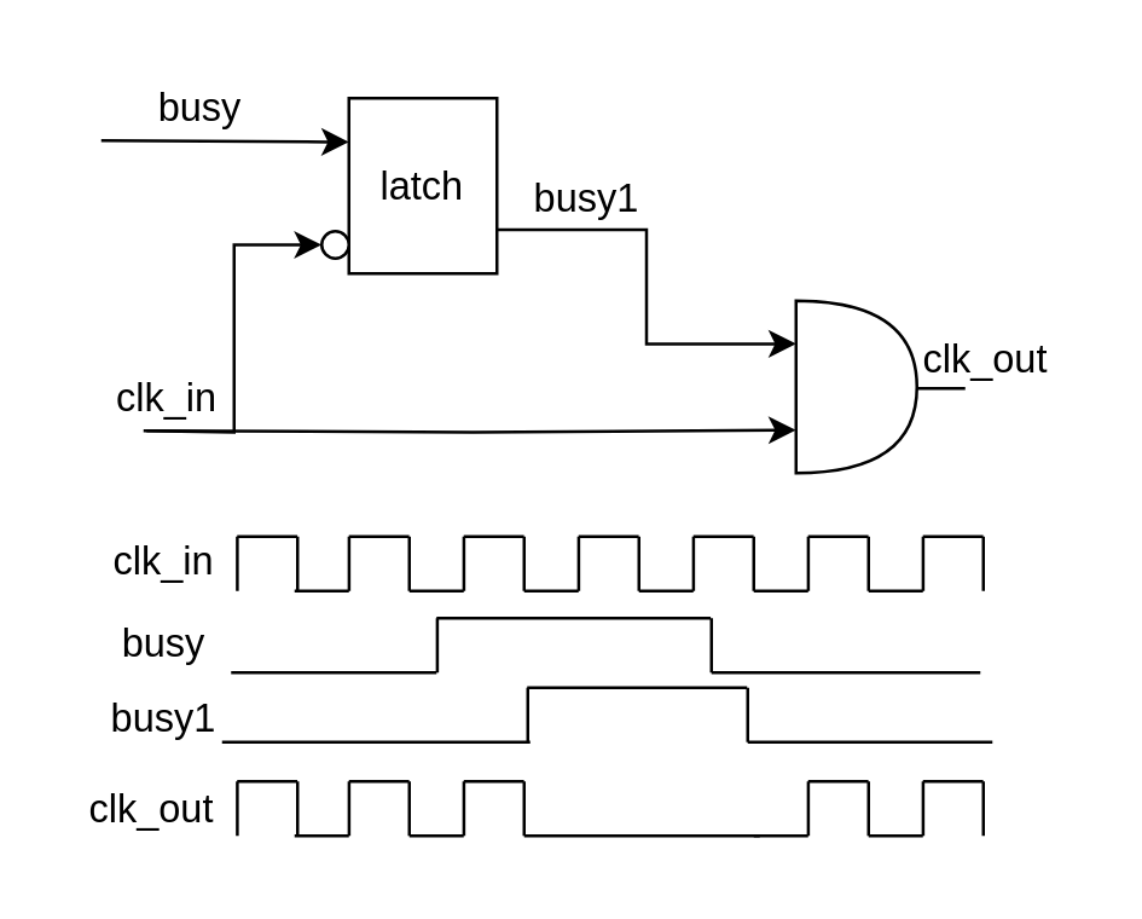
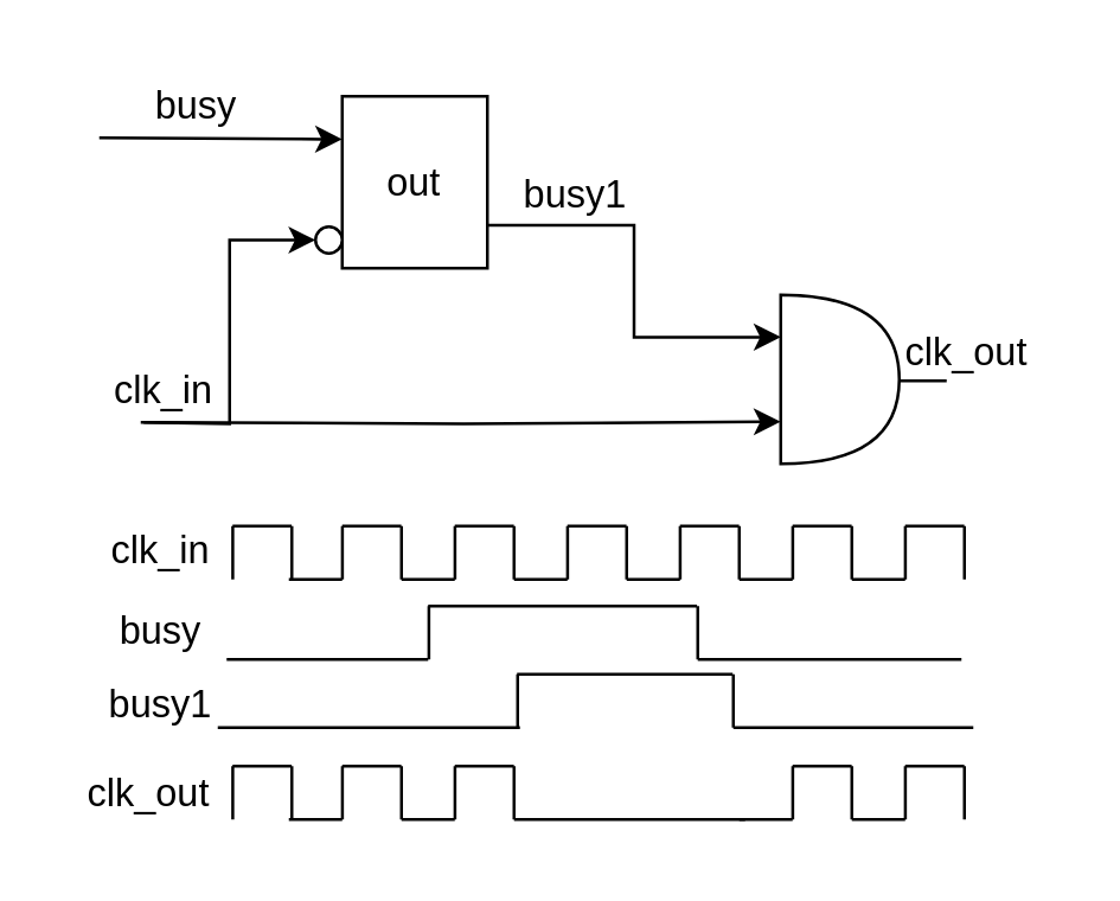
  <mxCell id="0" />
  <mxCell id="1" parent="0" />
  <mxCell id="2" style="edgeStyle=orthogonalEdgeStyle;rounded=0;orthogonalLoop=1;jettySize=auto;html=1;exitX=1;exitY=0.75;exitDx=0;exitDy=0;entryX=0;entryY=0.25;entryDx=0;entryDy=0;entryPerimeter=0;fontSize=13;" edge="1" parent="1" source="3" target="4"><mxGeometry relative="1" as="geometry" /></mxCell>
- <mxCell id="3" value="&lt;font style=&quot;font-size: 13px&quot;&gt;latch&lt;/font&gt;" style="rounded=0;whiteSpace=wrap;html=1;" vertex="1" parent="1"><mxGeometry x="115" y="32" width="49" height="58" as="geometry" /></mxCell>
+ <mxCell id="3" value="&lt;font style=&quot;font-size: 13px&quot;&gt;out&lt;/font&gt;" style="rounded=0;whiteSpace=wrap;html=1;" vertex="1" parent="1"><mxGeometry x="115" y="32" width="49" height="58" as="geometry" /></mxCell>
  <mxCell id="4" value="" style="shape=or;whiteSpace=wrap;html=1;fontSize=13;" vertex="1" parent="1"><mxGeometry x="263" y="99" width="40" height="57" as="geometry" /></mxCell>
  <mxCell id="5" style="edgeStyle=orthogonalEdgeStyle;rounded=0;orthogonalLoop=1;jettySize=auto;html=1;exitX=1;exitY=0.5;exitDx=0;exitDy=0;entryX=0;entryY=0.75;entryDx=0;entryDy=0;entryPerimeter=0;fontSize=13;" edge="1" parent="1" target="4"><mxGeometry relative="1" as="geometry"><mxPoint x="48" y="142" as="sourcePoint" /></mxGeometry></mxCell>
  <mxCell id="6" style="edgeStyle=orthogonalEdgeStyle;rounded=0;orthogonalLoop=1;jettySize=auto;html=1;entryX=0;entryY=0.5;entryDx=0;entryDy=0;fontSize=13;" edge="1" parent="1" target="7"><mxGeometry relative="1" as="geometry"><mxPoint x="47" y="142" as="sourcePoint" /></mxGeometry></mxCell>
  <mxCell id="7" value="" style="ellipse;whiteSpace=wrap;html=1;aspect=fixed;fontSize=13;" vertex="1" parent="1"><mxGeometry x="106" y="76" width="9" height="9" as="geometry" /></mxCell>
  <mxCell id="8" style="edgeStyle=orthogonalEdgeStyle;rounded=0;orthogonalLoop=1;jettySize=auto;html=1;exitX=1;exitY=0.5;exitDx=0;exitDy=0;entryX=0;entryY=0.25;entryDx=0;entryDy=0;fontSize=13;" edge="1" parent="1" target="3"><mxGeometry relative="1" as="geometry"><mxPoint x="33" y="46" as="sourcePoint" /></mxGeometry></mxCell>
  <mxCell id="9" value="clk_in" style="text;html=1;strokeColor=none;fillColor=none;align=center;verticalAlign=middle;whiteSpace=wrap;rounded=0;fontSize=13;" vertex="1" parent="1"><mxGeometry x="25" y="116" width="60" height="30" as="geometry" /></mxCell>
  <mxCell id="10" value="busy" style="text;html=1;strokeColor=none;fillColor=none;align=center;verticalAlign=middle;whiteSpace=wrap;rounded=0;fontSize=13;" vertex="1" parent="1"><mxGeometry x="36" y="20" width="60" height="30" as="geometry" /></mxCell>
  <mxCell id="11" value="" style="group" vertex="1" connectable="0" parent="1"><mxGeometry x="144" y="204" width="91" height="18" as="geometry" /></mxCell>
  <mxCell id="12" value="" style="endArrow=none;html=1;rounded=0;fontSize=13;" edge="1" parent="11"><mxGeometry width="50" height="50" relative="1" as="geometry"><mxPoint y="1.137e-13" as="sourcePoint" /><mxPoint x="90.741" y="1.137e-13" as="targetPoint" /></mxGeometry></mxCell>
  <mxCell id="13" value="" style="endArrow=none;html=1;rounded=0;fontSize=13;" edge="1" parent="11"><mxGeometry width="50" height="50" relative="1" as="geometry"><mxPoint x="91" y="18" as="sourcePoint" /><mxPoint x="91" as="targetPoint" /></mxGeometry></mxCell>
  <mxCell id="14" value="" style="endArrow=none;html=1;rounded=0;fontSize=13;" edge="1" parent="11"><mxGeometry width="50" height="50" relative="1" as="geometry"><mxPoint x="0.259" y="18" as="sourcePoint" /><mxPoint x="0.259" as="targetPoint" /></mxGeometry></mxCell>
  <mxCell id="15" value="" style="group" vertex="1" connectable="0" parent="1"><mxGeometry x="78" y="177" width="20" height="18" as="geometry" /></mxCell>
  <mxCell id="16" value="" style="endArrow=none;html=1;rounded=0;fontSize=13;" edge="1" parent="15"><mxGeometry width="50" height="50" relative="1" as="geometry"><mxPoint y="1.137e-13" as="sourcePoint" /><mxPoint x="19.943" y="1.137e-13" as="targetPoint" /></mxGeometry></mxCell>
  <mxCell id="17" value="" style="endArrow=none;html=1;rounded=0;fontSize=13;" edge="1" parent="15"><mxGeometry width="50" height="50" relative="1" as="geometry"><mxPoint x="20" y="18" as="sourcePoint" /><mxPoint x="20" as="targetPoint" /></mxGeometry></mxCell>
  <mxCell id="18" value="" style="endArrow=none;html=1;rounded=0;fontSize=13;" edge="1" parent="15"><mxGeometry width="50" height="50" relative="1" as="geometry"><mxPoint x="0.057" y="18" as="sourcePoint" /><mxPoint x="0.057" as="targetPoint" /></mxGeometry></mxCell>
  <mxCell id="19" value="" style="group" vertex="1" connectable="0" parent="1"><mxGeometry x="97" y="177" width="38" height="18" as="geometry" /></mxCell>
  <mxCell id="20" value="" style="group" vertex="1" connectable="0" parent="19"><mxGeometry x="18" width="20" height="18" as="geometry" /></mxCell>
  <mxCell id="21" value="" style="endArrow=none;html=1;rounded=0;fontSize=13;" edge="1" parent="20"><mxGeometry width="50" height="50" relative="1" as="geometry"><mxPoint y="1.137e-13" as="sourcePoint" /><mxPoint x="19.943" y="1.137e-13" as="targetPoint" /></mxGeometry></mxCell>
  <mxCell id="22" value="" style="endArrow=none;html=1;rounded=0;fontSize=13;" edge="1" parent="20"><mxGeometry width="50" height="50" relative="1" as="geometry"><mxPoint x="20" y="18" as="sourcePoint" /><mxPoint x="20" as="targetPoint" /></mxGeometry></mxCell>
  <mxCell id="23" value="" style="endArrow=none;html=1;rounded=0;fontSize=13;" edge="1" parent="20"><mxGeometry width="50" height="50" relative="1" as="geometry"><mxPoint x="0.057" y="18" as="sourcePoint" /><mxPoint x="0.057" as="targetPoint" /></mxGeometry></mxCell>
  <mxCell id="24" value="" style="endArrow=none;html=1;rounded=0;fontSize=13;" edge="1" parent="19"><mxGeometry width="50" height="50" relative="1" as="geometry"><mxPoint y="18" as="sourcePoint" /><mxPoint x="18" y="18" as="targetPoint" /></mxGeometry></mxCell>
  <mxCell id="25" value="" style="group" vertex="1" connectable="0" parent="1"><mxGeometry x="135" y="177" width="38" height="18" as="geometry" /></mxCell>
  <mxCell id="26" value="" style="group" vertex="1" connectable="0" parent="25"><mxGeometry x="18" width="20" height="18" as="geometry" /></mxCell>
  <mxCell id="27" value="" style="endArrow=none;html=1;rounded=0;fontSize=13;" edge="1" parent="26"><mxGeometry width="50" height="50" relative="1" as="geometry"><mxPoint y="1.137e-13" as="sourcePoint" /><mxPoint x="19.943" y="1.137e-13" as="targetPoint" /></mxGeometry></mxCell>
  <mxCell id="28" value="" style="endArrow=none;html=1;rounded=0;fontSize=13;" edge="1" parent="26"><mxGeometry width="50" height="50" relative="1" as="geometry"><mxPoint x="20" y="18" as="sourcePoint" /><mxPoint x="20" as="targetPoint" /></mxGeometry></mxCell>
  <mxCell id="29" value="" style="endArrow=none;html=1;rounded=0;fontSize=13;" edge="1" parent="26"><mxGeometry width="50" height="50" relative="1" as="geometry"><mxPoint x="0.057" y="18" as="sourcePoint" /><mxPoint x="0.057" as="targetPoint" /></mxGeometry></mxCell>
  <mxCell id="30" value="" style="endArrow=none;html=1;rounded=0;fontSize=13;" edge="1" parent="25"><mxGeometry width="50" height="50" relative="1" as="geometry"><mxPoint y="18" as="sourcePoint" /><mxPoint x="18" y="18" as="targetPoint" /></mxGeometry></mxCell>
  <mxCell id="31" value="" style="group" vertex="1" connectable="0" parent="1"><mxGeometry x="173" y="177" width="38" height="18" as="geometry" /></mxCell>
  <mxCell id="32" value="" style="group" vertex="1" connectable="0" parent="31"><mxGeometry x="18" width="20" height="18" as="geometry" /></mxCell>
  <mxCell id="33" value="" style="endArrow=none;html=1;rounded=0;fontSize=13;" edge="1" parent="32"><mxGeometry width="50" height="50" relative="1" as="geometry"><mxPoint y="1.137e-13" as="sourcePoint" /><mxPoint x="19.943" y="1.137e-13" as="targetPoint" /></mxGeometry></mxCell>
  <mxCell id="34" value="" style="endArrow=none;html=1;rounded=0;fontSize=13;" edge="1" parent="32"><mxGeometry width="50" height="50" relative="1" as="geometry"><mxPoint x="20" y="18" as="sourcePoint" /><mxPoint x="20" as="targetPoint" /></mxGeometry></mxCell>
  <mxCell id="35" value="" style="endArrow=none;html=1;rounded=0;fontSize=13;" edge="1" parent="32"><mxGeometry width="50" height="50" relative="1" as="geometry"><mxPoint x="0.057" y="18" as="sourcePoint" /><mxPoint x="0.057" as="targetPoint" /></mxGeometry></mxCell>
  <mxCell id="36" value="" style="endArrow=none;html=1;rounded=0;fontSize=13;" edge="1" parent="31"><mxGeometry width="50" height="50" relative="1" as="geometry"><mxPoint y="18" as="sourcePoint" /><mxPoint x="18" y="18" as="targetPoint" /></mxGeometry></mxCell>
  <mxCell id="37" value="" style="group" vertex="1" connectable="0" parent="1"><mxGeometry x="211" y="177" width="38" height="18" as="geometry" /></mxCell>
  <mxCell id="38" value="" style="group" vertex="1" connectable="0" parent="37"><mxGeometry x="18" width="20" height="18" as="geometry" /></mxCell>
  <mxCell id="39" value="" style="endArrow=none;html=1;rounded=0;fontSize=13;" edge="1" parent="38"><mxGeometry width="50" height="50" relative="1" as="geometry"><mxPoint y="1.137e-13" as="sourcePoint" /><mxPoint x="19.943" y="1.137e-13" as="targetPoint" /></mxGeometry></mxCell>
  <mxCell id="40" value="" style="endArrow=none;html=1;rounded=0;fontSize=13;" edge="1" parent="38"><mxGeometry width="50" height="50" relative="1" as="geometry"><mxPoint x="20" y="18" as="sourcePoint" /><mxPoint x="20" as="targetPoint" /></mxGeometry></mxCell>
  <mxCell id="41" value="" style="endArrow=none;html=1;rounded=0;fontSize=13;" edge="1" parent="38"><mxGeometry width="50" height="50" relative="1" as="geometry"><mxPoint x="0.057" y="18" as="sourcePoint" /><mxPoint x="0.057" as="targetPoint" /></mxGeometry></mxCell>
  <mxCell id="42" value="" style="endArrow=none;html=1;rounded=0;fontSize=13;" edge="1" parent="37"><mxGeometry width="50" height="50" relative="1" as="geometry"><mxPoint y="18" as="sourcePoint" /><mxPoint x="18" y="18" as="targetPoint" /></mxGeometry></mxCell>
  <mxCell id="43" value="" style="group" vertex="1" connectable="0" parent="1"><mxGeometry x="249" y="177" width="38" height="18" as="geometry" /></mxCell>
  <mxCell id="44" value="" style="group" vertex="1" connectable="0" parent="43"><mxGeometry x="18" width="20" height="18" as="geometry" /></mxCell>
  <mxCell id="45" value="" style="endArrow=none;html=1;rounded=0;fontSize=13;" edge="1" parent="44"><mxGeometry width="50" height="50" relative="1" as="geometry"><mxPoint y="1.137e-13" as="sourcePoint" /><mxPoint x="19.943" y="1.137e-13" as="targetPoint" /></mxGeometry></mxCell>
  <mxCell id="46" value="" style="endArrow=none;html=1;rounded=0;fontSize=13;" edge="1" parent="44"><mxGeometry width="50" height="50" relative="1" as="geometry"><mxPoint x="20" y="18" as="sourcePoint" /><mxPoint x="20" as="targetPoint" /></mxGeometry></mxCell>
  <mxCell id="47" value="" style="endArrow=none;html=1;rounded=0;fontSize=13;" edge="1" parent="44"><mxGeometry width="50" height="50" relative="1" as="geometry"><mxPoint x="0.057" y="18" as="sourcePoint" /><mxPoint x="0.057" as="targetPoint" /></mxGeometry></mxCell>
  <mxCell id="48" value="" style="endArrow=none;html=1;rounded=0;fontSize=13;" edge="1" parent="43"><mxGeometry width="50" height="50" relative="1" as="geometry"><mxPoint y="18" as="sourcePoint" /><mxPoint x="18" y="18" as="targetPoint" /></mxGeometry></mxCell>
  <mxCell id="49" value="" style="group" vertex="1" connectable="0" parent="1"><mxGeometry x="287" y="177" width="38" height="18" as="geometry" /></mxCell>
  <mxCell id="50" value="" style="group" vertex="1" connectable="0" parent="49"><mxGeometry x="18" width="20" height="18" as="geometry" /></mxCell>
  <mxCell id="51" value="" style="endArrow=none;html=1;rounded=0;fontSize=13;" edge="1" parent="50"><mxGeometry width="50" height="50" relative="1" as="geometry"><mxPoint y="1.137e-13" as="sourcePoint" /><mxPoint x="19.943" y="1.137e-13" as="targetPoint" /></mxGeometry></mxCell>
  <mxCell id="52" value="" style="endArrow=none;html=1;rounded=0;fontSize=13;" edge="1" parent="50"><mxGeometry width="50" height="50" relative="1" as="geometry"><mxPoint x="20" y="18" as="sourcePoint" /><mxPoint x="20" as="targetPoint" /></mxGeometry></mxCell>
  <mxCell id="53" value="" style="endArrow=none;html=1;rounded=0;fontSize=13;" edge="1" parent="50"><mxGeometry width="50" height="50" relative="1" as="geometry"><mxPoint x="0.057" y="18" as="sourcePoint" /><mxPoint x="0.057" as="targetPoint" /></mxGeometry></mxCell>
  <mxCell id="54" value="" style="endArrow=none;html=1;rounded=0;fontSize=13;" edge="1" parent="49"><mxGeometry width="50" height="50" relative="1" as="geometry"><mxPoint y="18" as="sourcePoint" /><mxPoint x="18" y="18" as="targetPoint" /></mxGeometry></mxCell>
  <mxCell id="55" value="" style="group" vertex="1" connectable="0" parent="1"><mxGeometry x="174" y="227" width="73" height="18" as="geometry" /></mxCell>
  <mxCell id="56" value="" style="endArrow=none;html=1;rounded=0;fontSize=13;" edge="1" parent="55"><mxGeometry width="50" height="50" relative="1" as="geometry"><mxPoint y="1.137e-13" as="sourcePoint" /><mxPoint x="72.792" y="1.137e-13" as="targetPoint" /></mxGeometry></mxCell>
  <mxCell id="57" value="" style="endArrow=none;html=1;rounded=0;fontSize=13;" edge="1" parent="55"><mxGeometry width="50" height="50" relative="1" as="geometry"><mxPoint x="73" y="18" as="sourcePoint" /><mxPoint x="73" as="targetPoint" /></mxGeometry></mxCell>
  <mxCell id="58" value="" style="endArrow=none;html=1;rounded=0;fontSize=13;" edge="1" parent="55"><mxGeometry width="50" height="50" relative="1" as="geometry"><mxPoint x="0.208" y="18" as="sourcePoint" /><mxPoint x="0.208" as="targetPoint" /></mxGeometry></mxCell>
  <mxCell id="59" value="" style="endArrow=none;html=1;rounded=0;fontSize=13;" edge="1" parent="1"><mxGeometry width="50" height="50" relative="1" as="geometry"><mxPoint x="73" y="245" as="sourcePoint" /><mxPoint x="175" y="245" as="targetPoint" /></mxGeometry></mxCell>
  <mxCell id="60" value="" style="endArrow=none;html=1;rounded=0;fontSize=13;" edge="1" parent="1"><mxGeometry width="50" height="50" relative="1" as="geometry"><mxPoint x="247" y="245" as="sourcePoint" /><mxPoint x="328" y="245" as="targetPoint" /></mxGeometry></mxCell>
  <mxCell id="61" value="" style="endArrow=none;html=1;rounded=0;fontSize=13;" edge="1" parent="1"><mxGeometry width="50" height="50" relative="1" as="geometry"><mxPoint x="76" y="222" as="sourcePoint" /><mxPoint x="144" y="222" as="targetPoint" /></mxGeometry></mxCell>
  <mxCell id="62" value="" style="endArrow=none;html=1;rounded=0;fontSize=13;" edge="1" parent="1"><mxGeometry width="50" height="50" relative="1" as="geometry"><mxPoint x="235" y="222" as="sourcePoint" /><mxPoint x="324" y="222" as="targetPoint" /></mxGeometry></mxCell>
  <mxCell id="63" value="" style="group" vertex="1" connectable="0" parent="1"><mxGeometry x="78" y="258" width="20" height="18" as="geometry" /></mxCell>
  <mxCell id="64" value="" style="endArrow=none;html=1;rounded=0;fontSize=13;" edge="1" parent="63"><mxGeometry width="50" height="50" relative="1" as="geometry"><mxPoint y="1.137e-13" as="sourcePoint" /><mxPoint x="19.943" y="1.137e-13" as="targetPoint" /></mxGeometry></mxCell>
  <mxCell id="65" value="" style="endArrow=none;html=1;rounded=0;fontSize=13;" edge="1" parent="63"><mxGeometry width="50" height="50" relative="1" as="geometry"><mxPoint x="20" y="18" as="sourcePoint" /><mxPoint x="20" as="targetPoint" /></mxGeometry></mxCell>
  <mxCell id="66" value="" style="endArrow=none;html=1;rounded=0;fontSize=13;" edge="1" parent="63"><mxGeometry width="50" height="50" relative="1" as="geometry"><mxPoint x="0.057" y="18" as="sourcePoint" /><mxPoint x="0.057" as="targetPoint" /></mxGeometry></mxCell>
  <mxCell id="67" value="" style="group" vertex="1" connectable="0" parent="1"><mxGeometry x="97" y="258" width="38" height="18" as="geometry" /></mxCell>
  <mxCell id="68" value="" style="group" vertex="1" connectable="0" parent="67"><mxGeometry x="18" width="20" height="18" as="geometry" /></mxCell>
  <mxCell id="69" value="" style="endArrow=none;html=1;rounded=0;fontSize=13;" edge="1" parent="68"><mxGeometry width="50" height="50" relative="1" as="geometry"><mxPoint y="1.137e-13" as="sourcePoint" /><mxPoint x="19.943" y="1.137e-13" as="targetPoint" /></mxGeometry></mxCell>
  <mxCell id="70" value="" style="endArrow=none;html=1;rounded=0;fontSize=13;" edge="1" parent="68"><mxGeometry width="50" height="50" relative="1" as="geometry"><mxPoint x="20" y="18" as="sourcePoint" /><mxPoint x="20" as="targetPoint" /></mxGeometry></mxCell>
  <mxCell id="71" value="" style="endArrow=none;html=1;rounded=0;fontSize=13;" edge="1" parent="68"><mxGeometry width="50" height="50" relative="1" as="geometry"><mxPoint x="0.057" y="18" as="sourcePoint" /><mxPoint x="0.057" as="targetPoint" /></mxGeometry></mxCell>
  <mxCell id="72" value="" style="endArrow=none;html=1;rounded=0;fontSize=13;" edge="1" parent="67"><mxGeometry width="50" height="50" relative="1" as="geometry"><mxPoint y="18" as="sourcePoint" /><mxPoint x="18" y="18" as="targetPoint" /></mxGeometry></mxCell>
  <mxCell id="73" value="" style="group" vertex="1" connectable="0" parent="1"><mxGeometry x="135" y="258" width="38" height="18" as="geometry" /></mxCell>
  <mxCell id="74" value="" style="group" vertex="1" connectable="0" parent="73"><mxGeometry x="18" width="20" height="18" as="geometry" /></mxCell>
  <mxCell id="75" value="" style="endArrow=none;html=1;rounded=0;fontSize=13;" edge="1" parent="74"><mxGeometry width="50" height="50" relative="1" as="geometry"><mxPoint y="1.137e-13" as="sourcePoint" /><mxPoint x="19.943" y="1.137e-13" as="targetPoint" /></mxGeometry></mxCell>
  <mxCell id="76" value="" style="endArrow=none;html=1;rounded=0;fontSize=13;" edge="1" parent="74"><mxGeometry width="50" height="50" relative="1" as="geometry"><mxPoint x="20" y="18" as="sourcePoint" /><mxPoint x="20" as="targetPoint" /></mxGeometry></mxCell>
  <mxCell id="77" value="" style="endArrow=none;html=1;rounded=0;fontSize=13;" edge="1" parent="74"><mxGeometry width="50" height="50" relative="1" as="geometry"><mxPoint x="0.057" y="18" as="sourcePoint" /><mxPoint x="0.057" as="targetPoint" /></mxGeometry></mxCell>
  <mxCell id="78" value="" style="endArrow=none;html=1;rounded=0;fontSize=13;" edge="1" parent="73"><mxGeometry width="50" height="50" relative="1" as="geometry"><mxPoint y="18" as="sourcePoint" /><mxPoint x="18" y="18" as="targetPoint" /></mxGeometry></mxCell>
  <mxCell id="79" value="" style="group" vertex="1" connectable="0" parent="1"><mxGeometry x="249" y="258" width="38" height="18" as="geometry" /></mxCell>
  <mxCell id="80" value="" style="group" vertex="1" connectable="0" parent="79"><mxGeometry x="18" width="20" height="18" as="geometry" /></mxCell>
  <mxCell id="81" value="" style="endArrow=none;html=1;rounded=0;fontSize=13;" edge="1" parent="80"><mxGeometry width="50" height="50" relative="1" as="geometry"><mxPoint y="1.137e-13" as="sourcePoint" /><mxPoint x="19.943" y="1.137e-13" as="targetPoint" /></mxGeometry></mxCell>
  <mxCell id="82" value="" style="endArrow=none;html=1;rounded=0;fontSize=13;" edge="1" parent="80"><mxGeometry width="50" height="50" relative="1" as="geometry"><mxPoint x="20" y="18" as="sourcePoint" /><mxPoint x="20" as="targetPoint" /></mxGeometry></mxCell>
  <mxCell id="83" value="" style="endArrow=none;html=1;rounded=0;fontSize=13;" edge="1" parent="80"><mxGeometry width="50" height="50" relative="1" as="geometry"><mxPoint x="0.057" y="18" as="sourcePoint" /><mxPoint x="0.057" as="targetPoint" /></mxGeometry></mxCell>
  <mxCell id="84" value="" style="endArrow=none;html=1;rounded=0;fontSize=13;" edge="1" parent="79"><mxGeometry width="50" height="50" relative="1" as="geometry"><mxPoint y="18" as="sourcePoint" /><mxPoint x="18" y="18" as="targetPoint" /></mxGeometry></mxCell>
  <mxCell id="85" value="" style="group" vertex="1" connectable="0" parent="1"><mxGeometry x="287" y="258" width="38" height="18" as="geometry" /></mxCell>
  <mxCell id="86" value="" style="group" vertex="1" connectable="0" parent="85"><mxGeometry x="18" width="20" height="18" as="geometry" /></mxCell>
  <mxCell id="87" value="" style="endArrow=none;html=1;rounded=0;fontSize=13;" edge="1" parent="86"><mxGeometry width="50" height="50" relative="1" as="geometry"><mxPoint y="1.137e-13" as="sourcePoint" /><mxPoint x="19.943" y="1.137e-13" as="targetPoint" /></mxGeometry></mxCell>
  <mxCell id="88" value="" style="endArrow=none;html=1;rounded=0;fontSize=13;" edge="1" parent="86"><mxGeometry width="50" height="50" relative="1" as="geometry"><mxPoint x="20" y="18" as="sourcePoint" /><mxPoint x="20" as="targetPoint" /></mxGeometry></mxCell>
  <mxCell id="89" value="" style="endArrow=none;html=1;rounded=0;fontSize=13;" edge="1" parent="86"><mxGeometry width="50" height="50" relative="1" as="geometry"><mxPoint x="0.057" y="18" as="sourcePoint" /><mxPoint x="0.057" as="targetPoint" /></mxGeometry></mxCell>
  <mxCell id="90" value="" style="endArrow=none;html=1;rounded=0;fontSize=13;" edge="1" parent="85"><mxGeometry width="50" height="50" relative="1" as="geometry"><mxPoint y="18" as="sourcePoint" /><mxPoint x="18" y="18" as="targetPoint" /></mxGeometry></mxCell>
  <mxCell id="91" value="" style="endArrow=none;html=1;rounded=0;fontSize=13;" edge="1" parent="1"><mxGeometry width="50" height="50" relative="1" as="geometry"><mxPoint x="173" y="276" as="sourcePoint" /><mxPoint x="251" y="276" as="targetPoint" /></mxGeometry></mxCell>
  <mxCell id="92" value="clk_in" style="text;html=1;strokeColor=none;fillColor=none;align=center;verticalAlign=middle;whiteSpace=wrap;rounded=0;fontSize=13;" vertex="1" parent="1"><mxGeometry x="24" y="170" width="60" height="30" as="geometry" /></mxCell>
  <mxCell id="93" value="busy" style="text;html=1;strokeColor=none;fillColor=none;align=center;verticalAlign=middle;whiteSpace=wrap;rounded=0;fontSize=13;" vertex="1" parent="1"><mxGeometry x="24" y="197" width="60" height="30" as="geometry" /></mxCell>
  <mxCell id="94" value="busy1" style="text;html=1;strokeColor=none;fillColor=none;align=center;verticalAlign=middle;whiteSpace=wrap;rounded=0;fontSize=13;" vertex="1" parent="1"><mxGeometry x="24" y="222" width="60" height="30" as="geometry" /></mxCell>
  <mxCell id="95" value="busy1" style="text;html=1;strokeColor=none;fillColor=none;align=center;verticalAlign=middle;whiteSpace=wrap;rounded=0;fontSize=13;" vertex="1" parent="1"><mxGeometry x="164" y="50" width="60" height="30" as="geometry" /></mxCell>
  <mxCell id="96" value="clk_out" style="text;html=1;strokeColor=none;fillColor=none;align=center;verticalAlign=middle;whiteSpace=wrap;rounded=0;fontSize=13;" vertex="1" parent="1"><mxGeometry x="20" y="252" width="60" height="30" as="geometry" /></mxCell>
  <mxCell id="97" value="" style="endArrow=none;html=1;rounded=0;fontSize=13;" edge="1" parent="1"><mxGeometry width="50" height="50" relative="1" as="geometry"><mxPoint x="303" y="128" as="sourcePoint" /><mxPoint x="319" y="128" as="targetPoint" /></mxGeometry></mxCell>
  <mxCell id="98" value="clk_out" style="text;html=1;strokeColor=none;fillColor=none;align=center;verticalAlign=middle;whiteSpace=wrap;rounded=0;fontSize=13;" vertex="1" parent="1"><mxGeometry x="296" y="103" width="60" height="30" as="geometry" /></mxCell>
